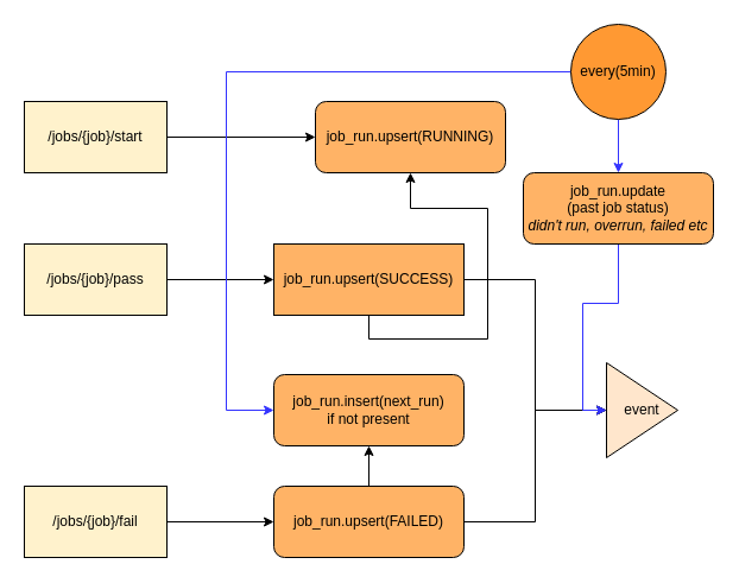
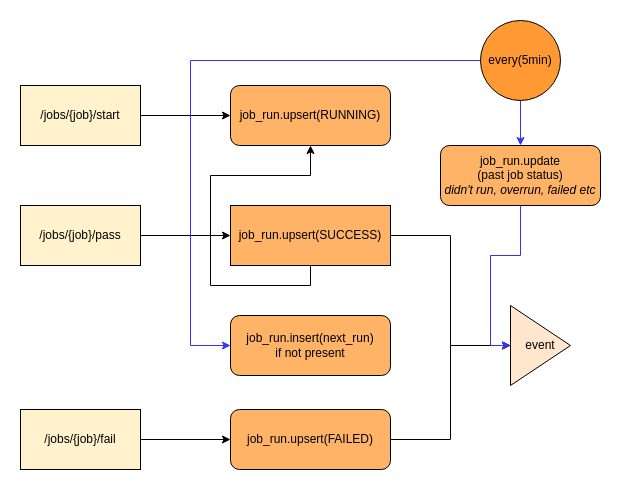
  <mxCell id="0" />
  <mxCell id="1" parent="0" />
  <mxCell id="2" style="edgeStyle=orthogonalEdgeStyle;rounded=0;orthogonalLoop=1;jettySize=auto;html=1;exitX=1;exitY=0.5;exitDx=0;exitDy=0;" parent="1" source="3" target="8" edge="1"><mxGeometry relative="1" as="geometry" /></mxCell>
  <mxCell id="3" value="/jobs/{job}/start" style="rounded=0;whiteSpace=wrap;html=1;fillColor=#FFF2CC;" parent="1" vertex="1"><mxGeometry x="20" y="85" width="120" height="60" as="geometry" /></mxCell>
  <mxCell id="4" style="edgeStyle=orthogonalEdgeStyle;rounded=0;orthogonalLoop=1;jettySize=auto;html=1;exitX=1;exitY=0.5;exitDx=0;exitDy=0;entryX=0;entryY=0.5;entryDx=0;entryDy=0;" parent="1" source="5" target="11" edge="1"><mxGeometry relative="1" as="geometry" /></mxCell>
  <mxCell id="5" value="/jobs/{job}/pass" style="rounded=0;whiteSpace=wrap;html=1;fillColor=#FFF2CC;" parent="1" vertex="1"><mxGeometry x="20" y="205" width="120" height="60" as="geometry" /></mxCell>
  <mxCell id="6" style="edgeStyle=orthogonalEdgeStyle;rounded=0;orthogonalLoop=1;jettySize=auto;html=1;exitX=1;exitY=0.5;exitDx=0;exitDy=0;entryX=0;entryY=0.5;entryDx=0;entryDy=0;" parent="1" source="7" target="14" edge="1"><mxGeometry relative="1" as="geometry" /></mxCell>
  <mxCell id="7" value="/jobs/{job}/fail" style="rounded=0;whiteSpace=wrap;html=1;fillColor=#FFF2CC;" parent="1" vertex="1"><mxGeometry x="20" y="409" width="120" height="60" as="geometry" /></mxCell>
- <mxCell id="8" value="job_run.upsert(RUNNING)" style="rounded=1;whiteSpace=wrap;html=1;fillColor=#FFB366;" parent="1" vertex="1"><mxGeometry x="265" y="85" width="160" height="60" as="geometry" /></mxCell>
+ <mxCell id="8" value="job_run.upsert(RUNNING)" style="rounded=1;whiteSpace=wrap;html=1;fillColor=#FFB366;" parent="1" vertex="1"><mxGeometry x="230" y="85" width="160" height="60" as="geometry" /></mxCell>
  <mxCell id="9" style="edgeStyle=orthogonalEdgeStyle;rounded=0;orthogonalLoop=1;jettySize=auto;html=1;exitX=0.5;exitY=1;exitDx=0;exitDy=0;" parent="1" source="11" target="8" edge="1"><mxGeometry relative="1" as="geometry" /></mxCell>
  <mxCell id="10" style="edgeStyle=orthogonalEdgeStyle;rounded=0;orthogonalLoop=1;jettySize=auto;html=1;exitX=1;exitY=0.5;exitDx=0;exitDy=0;entryX=0;entryY=0.5;entryDx=0;entryDy=0;" parent="1" source="11" target="21" edge="1"><mxGeometry relative="1" as="geometry" /></mxCell>
  <mxCell id="11" value="job_run.upsert(SUCCESS)" style="whiteSpace=wrap;html=1;fillColor=#FFB366;rounded=0;" parent="1" vertex="1"><mxGeometry x="230" y="205" width="160" height="60" as="geometry" /></mxCell>
- <mxCell id="12" style="edgeStyle=orthogonalEdgeStyle;rounded=0;orthogonalLoop=1;jettySize=auto;html=1;" parent="1" source="14" target="15" edge="1"><mxGeometry relative="1" as="geometry" /></mxCell>
  <mxCell id="13" style="edgeStyle=orthogonalEdgeStyle;rounded=0;orthogonalLoop=1;jettySize=auto;html=1;exitX=1;exitY=0.5;exitDx=0;exitDy=0;entryX=0;entryY=0.5;entryDx=0;entryDy=0;" parent="1" source="14" target="21" edge="1"><mxGeometry relative="1" as="geometry"><mxPoint x="490" y="290" as="targetPoint" /><Array as="points"><mxPoint x="450" y="439" /><mxPoint x="450" y="345" /></Array></mxGeometry></mxCell>
  <mxCell id="14" value="job_run.upsert(FAILED)" style="rounded=1;whiteSpace=wrap;html=1;fillColor=#FFB366;" parent="1" vertex="1"><mxGeometry x="230" y="409" width="160" height="60" as="geometry" /></mxCell>
  <mxCell id="15" value="job_run.insert(next_run)&lt;br&gt;if not present" style="rounded=1;whiteSpace=wrap;html=1;fillColor=#FFB366;" parent="1" vertex="1"><mxGeometry x="230" y="315" width="160" height="60" as="geometry" /></mxCell>
  <mxCell id="16" style="edgeStyle=orthogonalEdgeStyle;rounded=0;orthogonalLoop=1;jettySize=auto;html=1;exitX=0.5;exitY=1;exitDx=0;exitDy=0;entryX=0;entryY=0.5;entryDx=0;entryDy=0;strokeColor=#3333FF;" parent="1" source="17" target="21" edge="1"><mxGeometry relative="1" as="geometry" /></mxCell>
  <mxCell id="17" value="job_run.update&lt;br&gt;(past job status)&lt;br&gt;&lt;i&gt;didn't run, overrun, failed etc&lt;/i&gt;" style="rounded=1;whiteSpace=wrap;html=1;fillColor=#FFB366;" parent="1" vertex="1"><mxGeometry x="440" y="145" width="160" height="60" as="geometry" /></mxCell>
  <mxCell id="18" style="edgeStyle=orthogonalEdgeStyle;rounded=0;orthogonalLoop=1;jettySize=auto;html=1;exitX=0.5;exitY=1;exitDx=0;exitDy=0;entryX=0.5;entryY=0;entryDx=0;entryDy=0;strokeColor=#3333FF;" parent="1" source="20" target="17" edge="1"><mxGeometry relative="1" as="geometry" /></mxCell>
  <mxCell id="19" style="edgeStyle=elbowEdgeStyle;rounded=0;orthogonalLoop=1;jettySize=auto;html=1;exitX=0;exitY=0.5;exitDx=0;exitDy=0;entryX=0;entryY=0.5;entryDx=0;entryDy=0;strokeColor=#3333FF;" parent="1" source="20" target="15" edge="1"><mxGeometry relative="1" as="geometry"><Array as="points"><mxPoint x="190" y="180" /></Array></mxGeometry></mxCell>
  <mxCell id="20" value="every(5min)" style="ellipse;whiteSpace=wrap;html=1;aspect=fixed;fillColor=#FF9933;" parent="1" vertex="1"><mxGeometry x="480" y="20" width="80" height="80" as="geometry" /></mxCell>
  <mxCell id="21" value="event" style="triangle;whiteSpace=wrap;html=1;fillColor=#FFE6CC;" parent="1" vertex="1"><mxGeometry x="510" y="305" width="60" height="80" as="geometry" /></mxCell>
